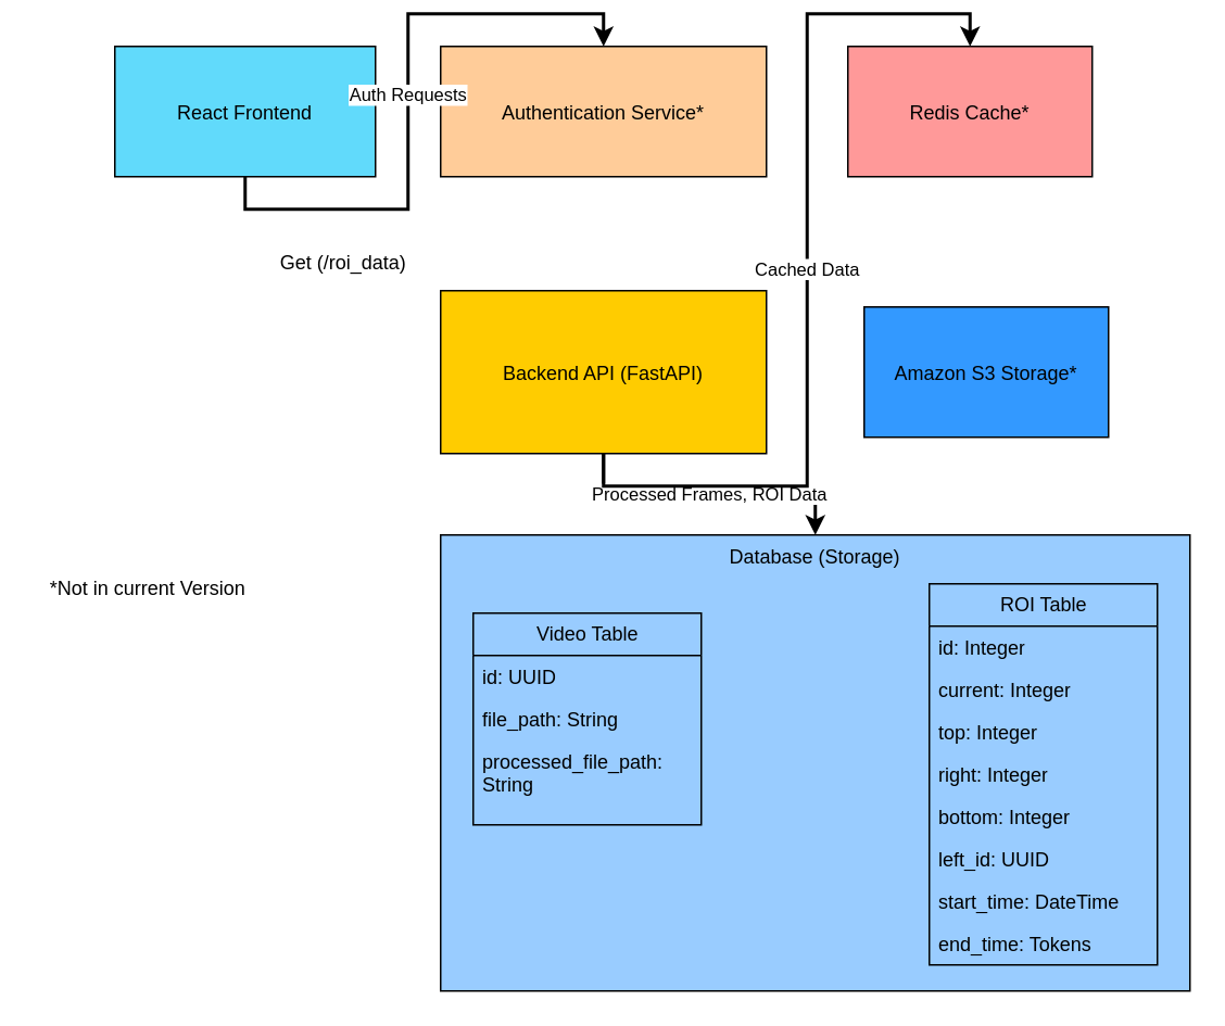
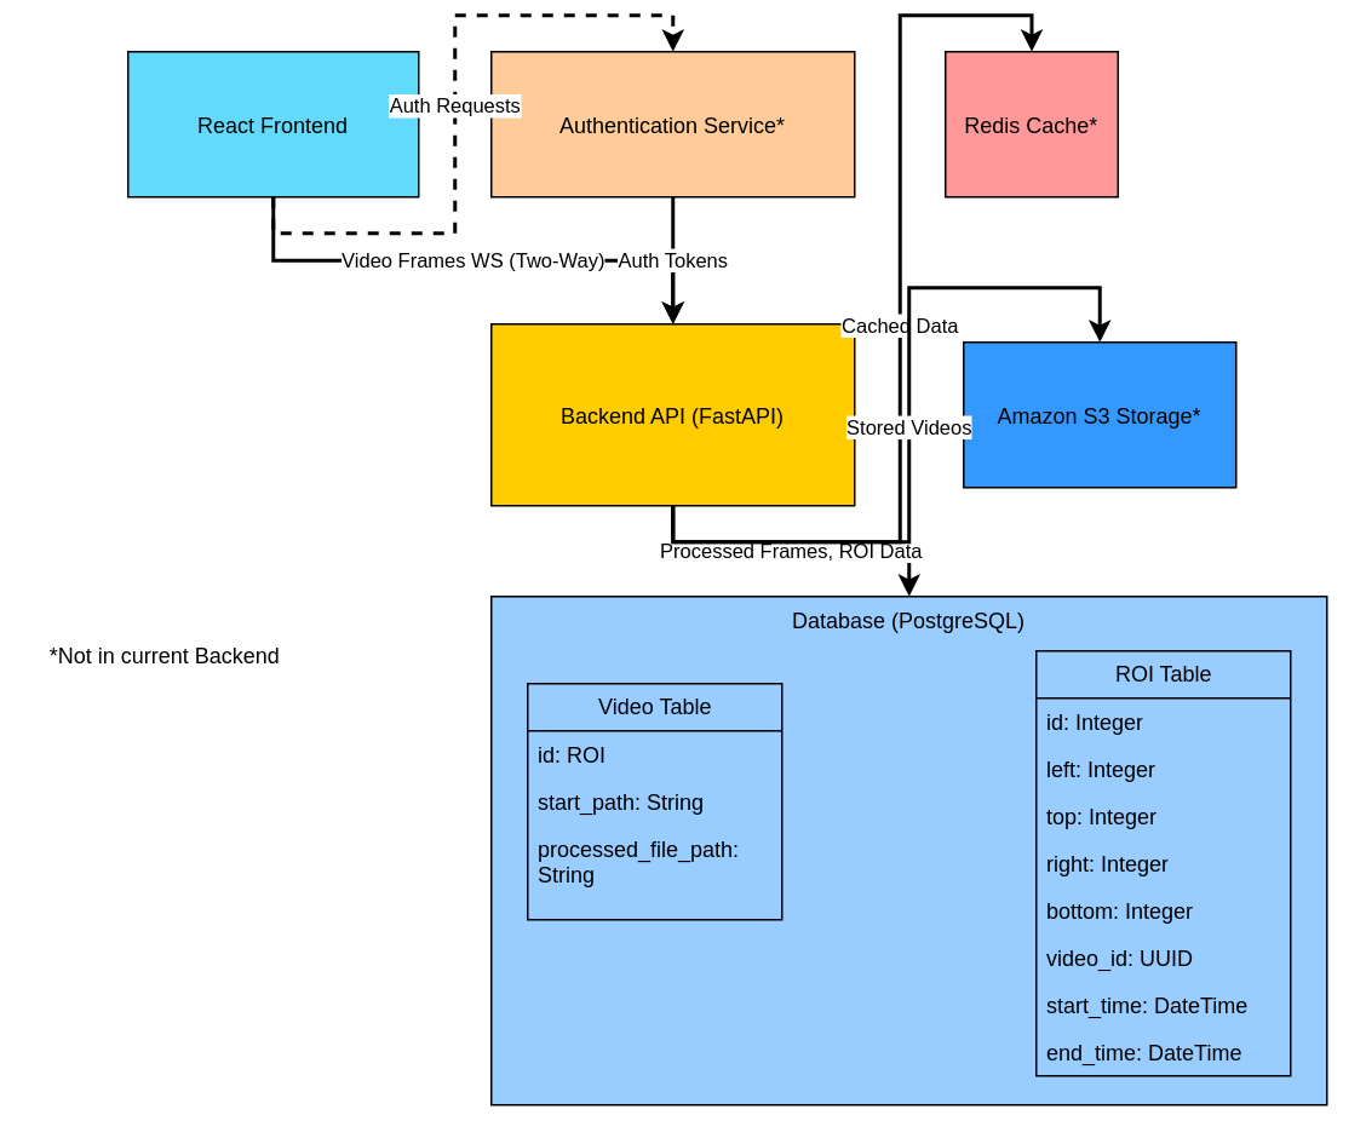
  <mxCell id="0" />
  <mxCell id="1" parent="0" />
  <mxCell id="2" value="React Frontend" style="shape=rectangle;fillColor=#61dafb;" parent="1" vertex="1"><mxGeometry x="70" y="20" width="160" height="80" as="geometry" /></mxCell>
  <mxCell id="3" value="Backend API (FastAPI)" style="shape=rectangle;fillColor=#ffcc00;" parent="1" vertex="1"><mxGeometry x="270" y="170" width="200" height="100" as="geometry" /></mxCell>
- <mxCell id="4" value="Redis Cache*" style="shape=rectangle;fillColor=#ff9999;" parent="1" vertex="1"><mxGeometry x="520" y="20" width="150" height="80" as="geometry" /></mxCell>
+ <mxCell id="4" value="Redis Cache*" style="shape=rectangle;fillColor=#ff9999;" parent="1" vertex="1"><mxGeometry x="520" y="20" width="95" height="80" as="geometry" /></mxCell>
  <mxCell id="5" value="Amazon S3 Storage*" style="shape=rectangle;fillColor=#3399ff;" parent="1" vertex="1"><mxGeometry x="530" y="180" width="150" height="80" as="geometry" /></mxCell>
  <mxCell id="6" value="Authentication Service*" style="shape=rectangle;fillColor=#ffcc99;" parent="1" vertex="1"><mxGeometry x="270" y="20" width="200" height="80" as="geometry" /></mxCell>
- <mxCell id="7" value="Database (Storage)" style="shape=rectangle;fillColor=#99ccff;verticalAlign=top;" parent="1" vertex="1"><mxGeometry x="270" y="320" width="460" height="280" as="geometry" /></mxCell>
+ <mxCell id="7" value="Database (PostgreSQL)" style="shape=rectangle;fillColor=#99ccff;verticalAlign=top;" parent="1" vertex="1"><mxGeometry x="270" y="320" width="460" height="280" as="geometry" /></mxCell>
+ <mxCell id="8" value="Video Frames WS (Two-Way)" style="edgeStyle=orthogonalEdgeStyle;rounded=0;orthogonalLoop=1;jettySize=auto;html=1;exitX=0.5;exitY=1;exitDx=0;exitDy=0;entryX=0.5;entryY=0;entryDx=0;entryDy=0;strokeColor=#000000;strokeWidth=2;" parent="1" source="2" target="3" edge="1"><mxGeometry relative="1" as="geometry" /></mxCell>
  <mxCell id="9" value="Processed Frames, ROI Data" style="edgeStyle=orthogonalEdgeStyle;rounded=0;orthogonalLoop=1;jettySize=auto;html=1;exitX=0.5;exitY=1;exitDx=0;exitDy=0;entryX=0.5;entryY=0;entryDx=0;entryDy=0;strokeColor=#000000;strokeWidth=2;" parent="1" source="3" target="7" edge="1"><mxGeometry relative="1" as="geometry" /></mxCell>
  <mxCell id="10" value="Cached Data" style="edgeStyle=orthogonalEdgeStyle;rounded=0;orthogonalLoop=1;jettySize=auto;html=1;exitX=0.5;exitY=1;exitDx=0;exitDy=0;entryX=0.5;entryY=0;entryDx=0;entryDy=0;strokeColor=#000000;strokeWidth=2;" parent="1" source="3" target="4" edge="1"><mxGeometry relative="1" as="geometry" /></mxCell>
- <mxCell id="12" value="Auth Requests" style="edgeStyle=orthogonalEdgeStyle;rounded=0;orthogonalLoop=1;jettySize=auto;html=1;exitX=0.5;exitY=1;exitDx=0;exitDy=0;entryX=0.5;entryY=0;entryDx=0;entryDy=0;strokeColor=#000000;strokeWidth=2;" parent="1" source="2" target="6" edge="1"><mxGeometry relative="1" as="geometry" /></mxCell>
+ <mxCell id="11" value="Stored Videos" style="edgeStyle=orthogonalEdgeStyle;rounded=0;orthogonalLoop=1;jettySize=auto;html=1;exitX=0.5;exitY=1;exitDx=0;exitDy=0;entryX=0.5;entryY=0;entryDx=0;entryDy=0;strokeColor=#000000;strokeWidth=2;" parent="1" source="3" target="5" edge="1"><mxGeometry relative="1" as="geometry" /></mxCell>
+ <mxCell id="12" value="Auth Requests" style="edgeStyle=orthogonalEdgeStyle;rounded=0;orthogonalLoop=1;jettySize=auto;html=1;exitX=0.5;exitY=1;exitDx=0;exitDy=0;entryX=0.5;entryY=0;entryDx=0;entryDy=0;strokeColor=#000000;strokeWidth=2;dashed=1;" parent="1" source="2" target="6" edge="1"><mxGeometry relative="1" as="geometry" /></mxCell>
+ <mxCell id="13" value="Auth Tokens" style="edgeStyle=orthogonalEdgeStyle;rounded=0;orthogonalLoop=1;jettySize=auto;html=1;exitX=0.5;exitY=1;exitDx=0;exitDy=0;entryX=0.5;entryY=0;entryDx=0;entryDy=0;strokeColor=#000000;strokeWidth=2;" parent="1" source="6" target="3" edge="1"><mxGeometry relative="1" as="geometry" /></mxCell>
  <mxCell id="14" value="Video Table" style="swimlane;fontStyle=0;childLayout=stackLayout;horizontal=1;startSize=26;fillColor=none;horizontalStack=0;resizeParent=1;resizeParentMax=0;resizeLast=0;collapsible=1;marginBottom=0;html=1;" parent="1" vertex="1"><mxGeometry x="290" y="368" width="140" height="130" as="geometry" /></mxCell>
- <mxCell id="15" value="id: UUID" style="text;strokeColor=none;fillColor=none;align=left;verticalAlign=top;spacingLeft=4;spacingRight=4;overflow=hidden;rotatable=0;points=[[0,0.5],[1,0.5]];portConstraint=eastwest;whiteSpace=wrap;html=1;" parent="14" vertex="1"><mxGeometry y="26" width="140" height="26" as="geometry" /></mxCell>
- <mxCell id="16" value="file_path: String" style="text;strokeColor=none;fillColor=none;align=left;verticalAlign=top;spacingLeft=4;spacingRight=4;overflow=hidden;rotatable=0;points=[[0,0.5],[1,0.5]];portConstraint=eastwest;whiteSpace=wrap;html=1;" parent="14" vertex="1"><mxGeometry y="52" width="140" height="26" as="geometry" /></mxCell>
+ <mxCell id="15" value="id: ROI" style="text;strokeColor=none;fillColor=none;align=left;verticalAlign=top;spacingLeft=4;spacingRight=4;overflow=hidden;rotatable=0;points=[[0,0.5],[1,0.5]];portConstraint=eastwest;whiteSpace=wrap;html=1;" parent="14" vertex="1"><mxGeometry y="26" width="140" height="26" as="geometry" /></mxCell>
+ <mxCell id="16" value="start_path: String" style="text;strokeColor=none;fillColor=none;align=left;verticalAlign=top;spacingLeft=4;spacingRight=4;overflow=hidden;rotatable=0;points=[[0,0.5],[1,0.5]];portConstraint=eastwest;whiteSpace=wrap;html=1;" parent="14" vertex="1"><mxGeometry y="52" width="140" height="26" as="geometry" /></mxCell>
  <mxCell id="17" value="processed_file_path: String&lt;div&gt;&lt;br&gt;&lt;/div&gt;" style="text;strokeColor=none;fillColor=none;align=left;verticalAlign=top;spacingLeft=4;spacingRight=4;overflow=hidden;rotatable=0;points=[[0,0.5],[1,0.5]];portConstraint=eastwest;whiteSpace=wrap;html=1;" parent="14" vertex="1"><mxGeometry y="78" width="140" height="52" as="geometry" /></mxCell>
  <mxCell id="18" value="ROI Table" style="swimlane;fontStyle=0;childLayout=stackLayout;horizontal=1;startSize=26;fillColor=none;horizontalStack=0;resizeParent=1;resizeParentMax=0;resizeLast=0;collapsible=1;marginBottom=0;html=1;" parent="1" vertex="1"><mxGeometry x="570" y="350" width="140" height="234" as="geometry" /></mxCell>
  <mxCell id="19" value="id: Integer" style="text;strokeColor=none;fillColor=none;align=left;verticalAlign=top;spacingLeft=4;spacingRight=4;overflow=hidden;rotatable=0;points=[[0,0.5],[1,0.5]];portConstraint=eastwest;whiteSpace=wrap;html=1;" parent="18" vertex="1"><mxGeometry y="26" width="140" height="26" as="geometry" /></mxCell>
- <mxCell id="20" value="current: Integer" style="text;strokeColor=none;fillColor=none;align=left;verticalAlign=top;spacingLeft=4;spacingRight=4;overflow=hidden;rotatable=0;points=[[0,0.5],[1,0.5]];portConstraint=eastwest;whiteSpace=wrap;html=1;" parent="18" vertex="1"><mxGeometry y="52" width="140" height="26" as="geometry" /></mxCell>
+ <mxCell id="20" value="left: Integer" style="text;strokeColor=none;fillColor=none;align=left;verticalAlign=top;spacingLeft=4;spacingRight=4;overflow=hidden;rotatable=0;points=[[0,0.5],[1,0.5]];portConstraint=eastwest;whiteSpace=wrap;html=1;" parent="18" vertex="1"><mxGeometry y="52" width="140" height="26" as="geometry" /></mxCell>
  <mxCell id="21" value="top: Integer" style="text;strokeColor=none;fillColor=none;align=left;verticalAlign=top;spacingLeft=4;spacingRight=4;overflow=hidden;rotatable=0;points=[[0,0.5],[1,0.5]];portConstraint=eastwest;whiteSpace=wrap;html=1;" parent="18" vertex="1"><mxGeometry y="78" width="140" height="26" as="geometry" /></mxCell>
  <mxCell id="22" value="right: Integer" style="text;strokeColor=none;fillColor=none;align=left;verticalAlign=top;spacingLeft=4;spacingRight=4;overflow=hidden;rotatable=0;points=[[0,0.5],[1,0.5]];portConstraint=eastwest;whiteSpace=wrap;html=1;" parent="18" vertex="1"><mxGeometry y="104" width="140" height="26" as="geometry" /></mxCell>
  <mxCell id="23" value="bottom: Integer" style="text;strokeColor=none;fillColor=none;align=left;verticalAlign=top;spacingLeft=4;spacingRight=4;overflow=hidden;rotatable=0;points=[[0,0.5],[1,0.5]];portConstraint=eastwest;whiteSpace=wrap;html=1;" parent="18" vertex="1"><mxGeometry y="130" width="140" height="26" as="geometry" /></mxCell>
- <mxCell id="24" value="left_id: UUID" style="text;strokeColor=none;fillColor=none;align=left;verticalAlign=top;spacingLeft=4;spacingRight=4;overflow=hidden;rotatable=0;points=[[0,0.5],[1,0.5]];portConstraint=eastwest;whiteSpace=wrap;html=1;" parent="18" vertex="1"><mxGeometry y="156" width="140" height="26" as="geometry" /></mxCell>
+ <mxCell id="24" value="video_id: UUID" style="text;strokeColor=none;fillColor=none;align=left;verticalAlign=top;spacingLeft=4;spacingRight=4;overflow=hidden;rotatable=0;points=[[0,0.5],[1,0.5]];portConstraint=eastwest;whiteSpace=wrap;html=1;" parent="18" vertex="1"><mxGeometry y="156" width="140" height="26" as="geometry" /></mxCell>
  <mxCell id="25" value="start_time: DateTime" style="text;strokeColor=none;fillColor=none;align=left;verticalAlign=top;spacingLeft=4;spacingRight=4;overflow=hidden;rotatable=0;points=[[0,0.5],[1,0.5]];portConstraint=eastwest;whiteSpace=wrap;html=1;" parent="18" vertex="1"><mxGeometry y="182" width="140" height="26" as="geometry" /></mxCell>
- <mxCell id="26" value="end_time: Tokens" style="text;strokeColor=none;fillColor=none;align=left;verticalAlign=top;spacingLeft=4;spacingRight=4;overflow=hidden;rotatable=0;points=[[0,0.5],[1,0.5]];portConstraint=eastwest;whiteSpace=wrap;html=1;" parent="18" vertex="1"><mxGeometry y="208" width="140" height="26" as="geometry" /></mxCell>
- <mxCell id="27" value="*Not in current Version" style="text;html=1;align=center;verticalAlign=middle;resizable=0;points=[];autosize=1;strokeColor=none;fillColor=none;" parent="1" vertex="1"><mxGeometry x="20" y="338" width="140" height="30" as="geometry" /></mxCell>
- <mxCell id="28" value="Get (/roi_data)" style="text;html=1;align=center;verticalAlign=middle;resizable=0;points=[];autosize=1;strokeColor=none;fillColor=none;" parent="1" vertex="1"><mxGeometry x="160" y="138" width="100" height="30" as="geometry" /></mxCell>
+ <mxCell id="26" value="end_time: DateTime" style="text;strokeColor=none;fillColor=none;align=left;verticalAlign=top;spacingLeft=4;spacingRight=4;overflow=hidden;rotatable=0;points=[[0,0.5],[1,0.5]];portConstraint=eastwest;whiteSpace=wrap;html=1;" parent="18" vertex="1"><mxGeometry y="208" width="140" height="26" as="geometry" /></mxCell>
+ <mxCell id="27" value="*Not in current Backend" style="text;html=1;align=center;verticalAlign=middle;resizable=0;points=[];autosize=1;strokeColor=none;fillColor=none;" parent="1" vertex="1"><mxGeometry x="20" y="338" width="140" height="30" as="geometry" /></mxCell>
